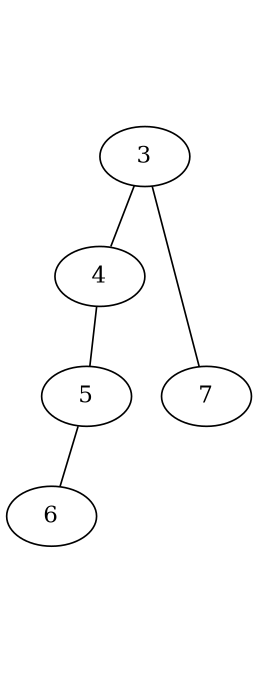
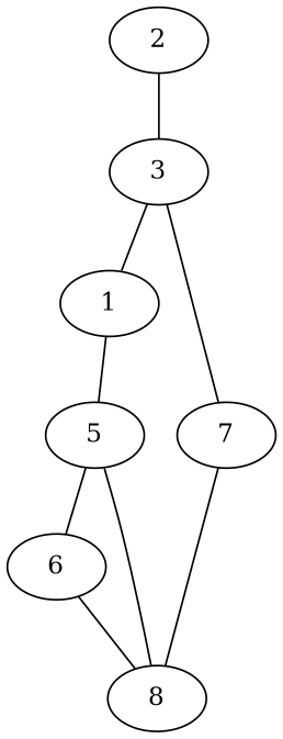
  graph {
+   2
    3
-   4
+   4 [label=1]
    7
    5
    6
+   8
+   2 -- 3
    3 -- 4
    3 -- 7
    4 -- 5
+   7 -- 8
    5 -- 6
+   5 -- 8
+   6 -- 8
  }
